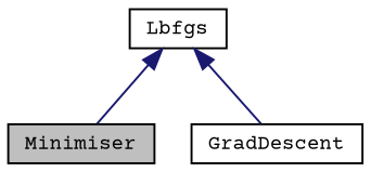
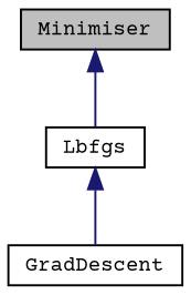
  digraph {
    fontname="Courier Prime"
    node [color=black fillcolor=white fontname="Courier Prime" fontsize=10 shape=record style=filled]
    edge [color=midnightblue dir=back fontname="Courier Prime" fontsize=10 labelfontname=Helvetica labelfontsize=10 style=solid]
    n1 [fillcolor=grey75 fontcolor=black height=0.2 label=Minimiser width=0.4]
    n2 [height=0.2 label=Lbfgs width=0.4]
    n3 [height=0.2 label=GradDescent width=0.4]
-   n2 -> n1
+   n1 -> n2
    n2 -> n3
  }
